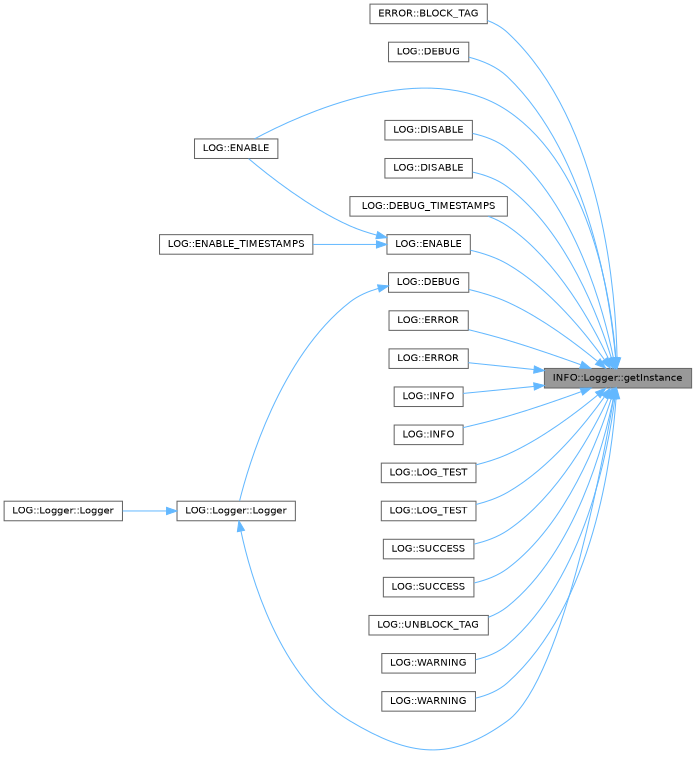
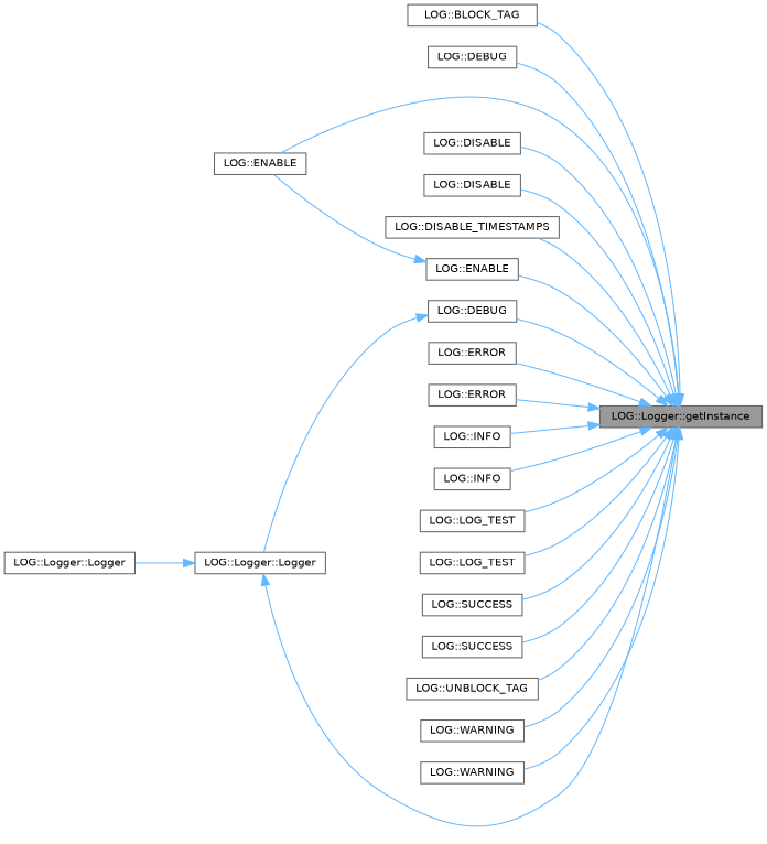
  digraph {
    rankdir=RL
    node [color=grey40 fillcolor=white fontname=Helvetica fontsize=10 shape=box style=filled]
    edge [color=steelblue1 dir=back fontname=Helvetica fontsize=10 labelfontname=Helvetica labelfontsize=10 style=solid]
-   n1 [color=gray40 fillcolor=grey60 fontcolor=black height=0.2 label="INFO::Logger::getInstance" width=0.4]
-   n2 [height=0.2 label="ERROR::BLOCK_TAG" width=0.4]
+   n1 [color=gray40 fillcolor=grey60 fontcolor=black height=0.2 label="LOG::Logger::getInstance" width=0.4]
+   n2 [height=0.2 label="LOG::BLOCK_TAG" width=0.4]
    n3 [height=0.2 label="LOG::DEBUG" width=0.4]
    n4 [height=0.2 label="LOG::DEBUG" width=0.4]
    n5 [height=0.2 label="LOG::DISABLE" width=0.4]
    n6 [height=0.2 label="LOG::DISABLE" width=0.4]
-   n7 [height=0.2 label="LOG::DEBUG_TIMESTAMPS" width=0.4]
+   n7 [height=0.2 label="LOG::DISABLE_TIMESTAMPS" width=0.4]
    n8 [height=0.2 label="LOG::ENABLE" width=0.4]
    n9 [height=0.2 label="LOG::ENABLE" width=0.4]
    n10 [height=0.2 label="LOG::ERROR" width=0.4]
    n11 [height=0.2 label="LOG::ERROR" width=0.4]
    n12 [height=0.2 label="LOG::INFO" width=0.4]
    n13 [height=0.2 label="LOG::INFO" width=0.4]
    n14 [height=0.2 label="LOG::LOG_TEST" width=0.4]
    n15 [height=0.2 label="LOG::LOG_TEST" width=0.4]
    n16 [height=0.2 label="LOG::SUCCESS" width=0.4]
    n17 [height=0.2 label="LOG::SUCCESS" width=0.4]
    n18 [height=0.2 label="LOG::UNBLOCK_TAG" width=0.4]
    n19 [height=0.2 label="LOG::WARNING" width=0.4]
    n20 [height=0.2 label="LOG::WARNING" width=0.4]
    n21 [height=0.2 label="LOG::Logger::Logger" width=0.4]
-   n22 [height=0.2 label="LOG::ENABLE_TIMESTAMPS" width=0.4]
    n23 [height=0.2 label="LOG::Logger::Logger" width=0.4]
    n1 -> n2
    n1 -> n3
    n1 -> n4
    n1 -> n5
    n1 -> n6
    n1 -> n7
    n1 -> n8
    n1 -> n9
    n1 -> n10
    n1 -> n11
    n1 -> n12
    n1 -> n13
    n1 -> n14
    n1 -> n15
    n1 -> n16
    n1 -> n17
    n1 -> n18
    n1 -> n19
    n1 -> n20
    n4 -> n21
    n8 -> n9
-   n8 -> n22
    n21 -> n1
    n21 -> n23
  }
